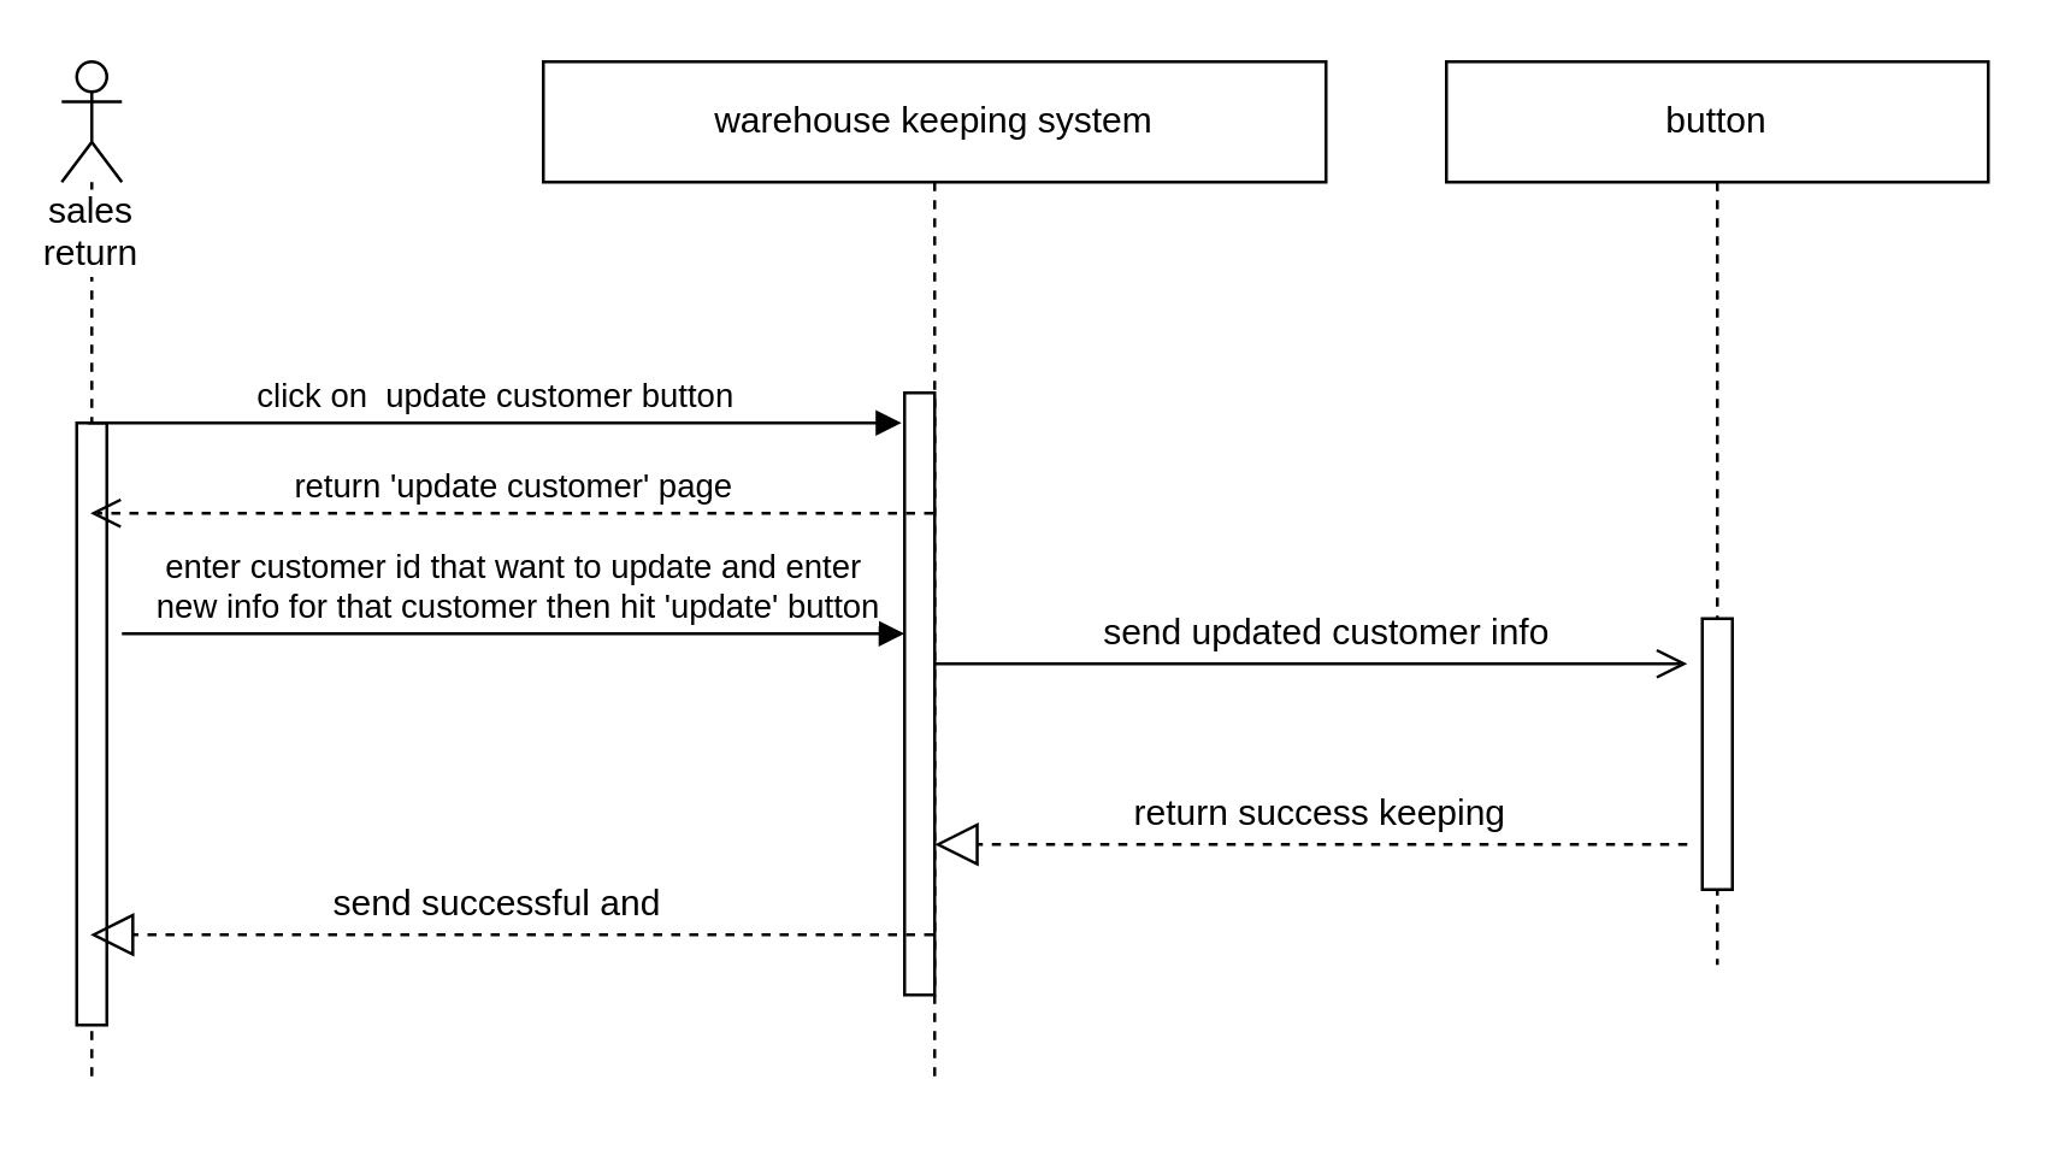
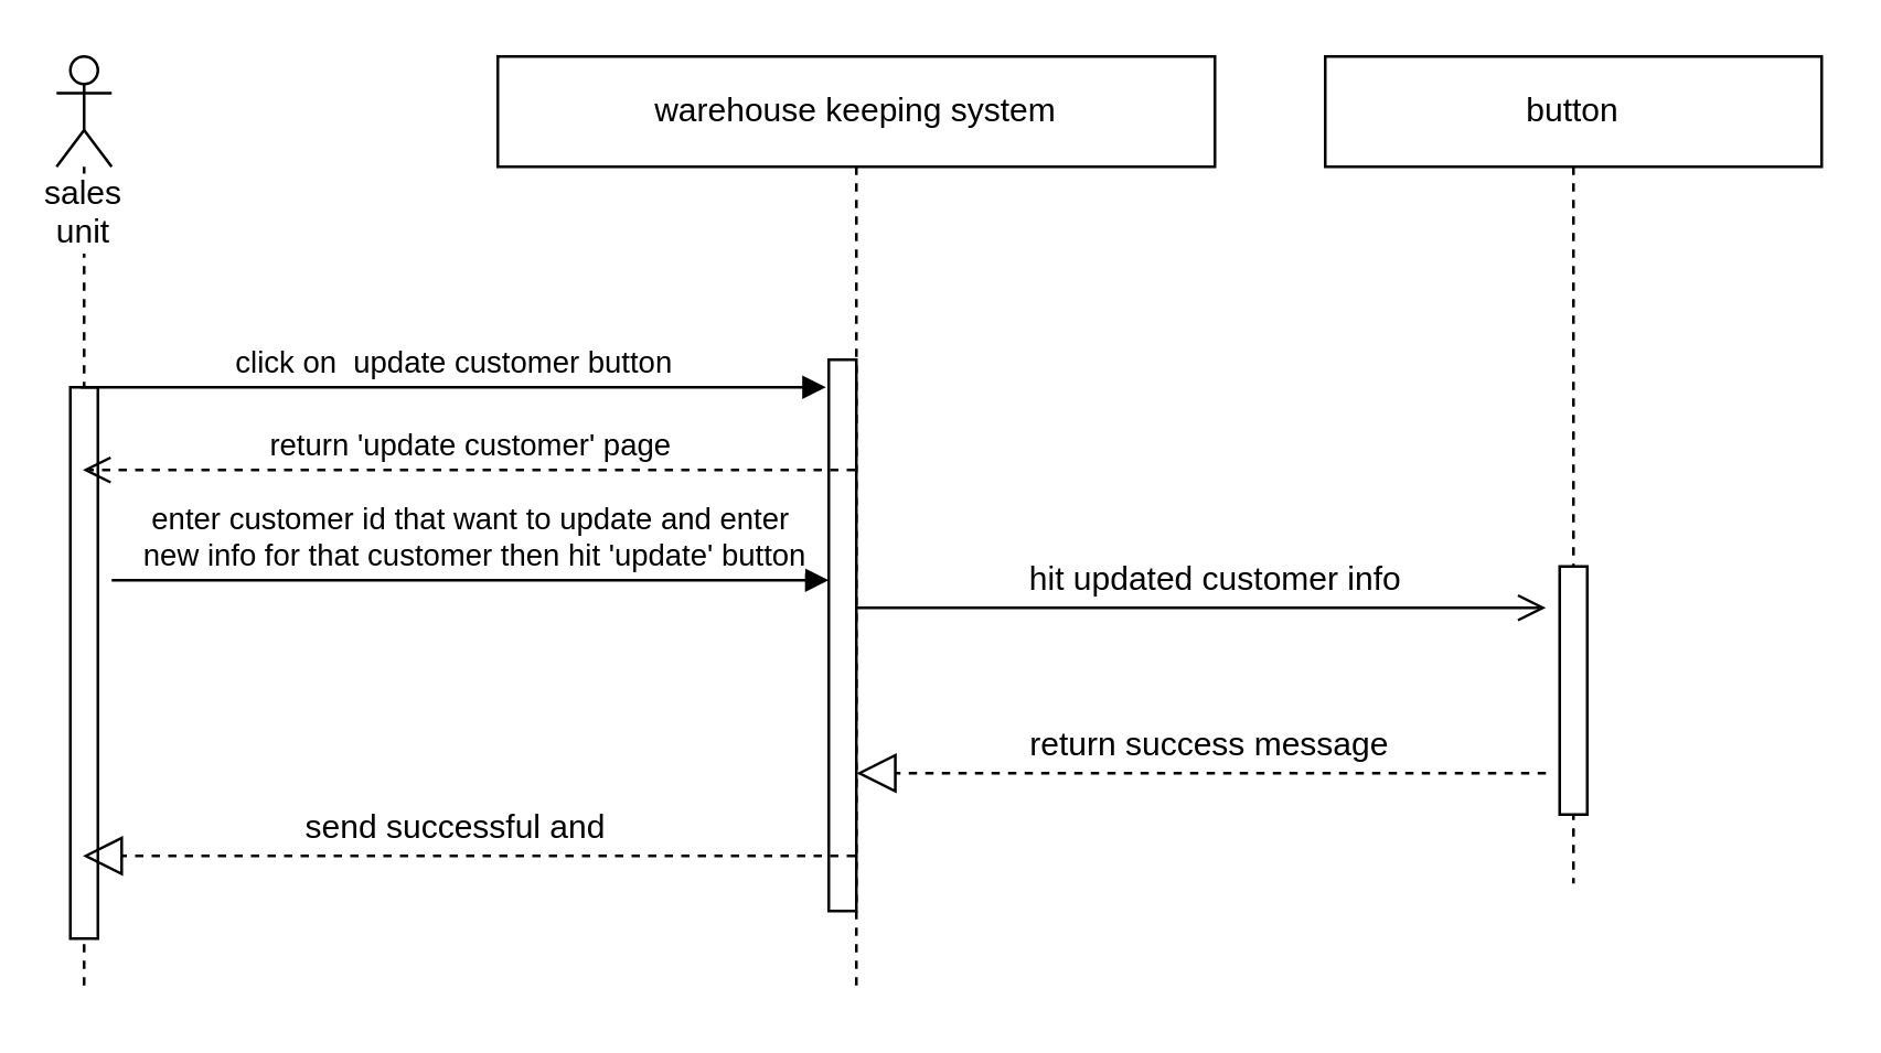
  <mxCell id="0" />
  <mxCell id="1" parent="0" />
- <mxCell id="2" value="sales return" style="shape=umlLifeline;participant=umlActor;perimeter=lifelinePerimeter;whiteSpace=wrap;html=1;container=1;collapsible=0;recursiveResize=0;verticalAlign=top;spacingTop=36;labelBackgroundColor=#ffffff;outlineConnect=0;" parent="1" vertex="1"><mxGeometry x="20" y="20" width="20" height="340" as="geometry" /></mxCell>
+ <mxCell id="2" value="sales unit" style="shape=umlLifeline;participant=umlActor;perimeter=lifelinePerimeter;whiteSpace=wrap;html=1;container=1;collapsible=0;recursiveResize=0;verticalAlign=top;spacingTop=36;labelBackgroundColor=#ffffff;outlineConnect=0;" parent="1" vertex="1"><mxGeometry x="20" y="20" width="20" height="340" as="geometry" /></mxCell>
  <mxCell id="3" value="" style="html=1;points=[];perimeter=orthogonalPerimeter;" parent="2" vertex="1"><mxGeometry x="5" y="120" width="10" height="200" as="geometry" /></mxCell>
  <mxCell id="4" value="warehouse keeping system" style="shape=umlLifeline;perimeter=lifelinePerimeter;whiteSpace=wrap;html=1;container=1;collapsible=0;recursiveResize=0;outlineConnect=0;" parent="1" vertex="1"><mxGeometry x="180" y="20" width="260" height="340" as="geometry" /></mxCell>
  <mxCell id="5" value="" style="html=1;points=[];perimeter=orthogonalPerimeter;" parent="4" vertex="1"><mxGeometry x="120" y="110" width="10" height="200" as="geometry" /></mxCell>
  <mxCell id="6" value="click on&amp;nbsp; update customer&amp;nbsp;button" style="html=1;verticalAlign=bottom;endArrow=block;" parent="1" edge="1"><mxGeometry width="80" relative="1" as="geometry"><mxPoint x="28.667" y="140" as="sourcePoint" /><mxPoint x="299" y="140" as="targetPoint" /><Array as="points"><mxPoint x="69" y="140" /><mxPoint x="199" y="140" /></Array></mxGeometry></mxCell>
  <mxCell id="7" value="button" style="shape=umlLifeline;perimeter=lifelinePerimeter;whiteSpace=wrap;html=1;container=1;collapsible=0;recursiveResize=0;outlineConnect=0;" parent="1" vertex="1"><mxGeometry x="480" y="20" width="180" height="300" as="geometry" /></mxCell>
  <mxCell id="8" value="" style="html=1;points=[];perimeter=orthogonalPerimeter;" parent="7" vertex="1"><mxGeometry x="85" y="185" width="10" height="90" as="geometry" /></mxCell>
  <mxCell id="9" value="enter customer id that want to update and enter&lt;br&gt;&amp;nbsp;new info for that customer then hit 'update' button" style="html=1;verticalAlign=bottom;endArrow=block;" parent="1" target="5" edge="1"><mxGeometry width="80" relative="1" as="geometry"><mxPoint x="40" y="210" as="sourcePoint" /><mxPoint x="120" y="179.5" as="targetPoint" /><Array as="points"><mxPoint x="150" y="210" /></Array></mxGeometry></mxCell>
  <mxCell id="10" value="" style="html=1;verticalAlign=bottom;endArrow=open;endSize=8;" parent="1" source="5" edge="1"><mxGeometry relative="1" as="geometry"><mxPoint x="420" y="210" as="sourcePoint" /><mxPoint x="560" y="220" as="targetPoint" /></mxGeometry></mxCell>
  <mxCell id="11" value="return 'update customer' page" style="html=1;verticalAlign=bottom;endArrow=open;dashed=1;endSize=8;" parent="1" source="4" edge="1" target="2"><mxGeometry x="-0.003" relative="1" as="geometry"><mxPoint x="265" y="190" as="sourcePoint" /><mxPoint x="40" y="190" as="targetPoint" /><Array as="points"><mxPoint x="170" y="170" /></Array><mxPoint as="offset" /></mxGeometry></mxCell>
- <mxCell id="12" value="return success keeping&amp;nbsp;" style="text;html=1;strokeColor=none;fillColor=none;align=center;verticalAlign=middle;whiteSpace=wrap;rounded=0;" parent="1" vertex="1"><mxGeometry x="330" y="260" width="220" height="20" as="geometry" /></mxCell>
+ <mxCell id="12" value="return success message&amp;nbsp;" style="text;html=1;strokeColor=none;fillColor=none;align=center;verticalAlign=middle;whiteSpace=wrap;rounded=0;" parent="1" vertex="1"><mxGeometry x="330" y="260" width="220" height="20" as="geometry" /></mxCell>
  <mxCell id="13" value="" style="endArrow=block;dashed=1;endFill=0;endSize=12;html=1;" parent="1" source="4" target="2" edge="1"><mxGeometry width="160" relative="1" as="geometry"><mxPoint x="250" y="230" as="sourcePoint" /><mxPoint x="410" y="230" as="targetPoint" /><Array as="points"><mxPoint x="160" y="310" /></Array></mxGeometry></mxCell>
  <mxCell id="14" value="send successful and" style="text;html=1;strokeColor=none;fillColor=none;align=center;verticalAlign=middle;whiteSpace=wrap;rounded=0;" parent="1" vertex="1"><mxGeometry x="70" y="290" width="190" height="20" as="geometry" /></mxCell>
- <mxCell id="15" value="send updated customer info" style="text;html=1;align=center;verticalAlign=middle;resizable=0;points=[];autosize=1;" vertex="1" parent="1"><mxGeometry x="360" y="200" width="160" height="20" as="geometry" /></mxCell>
+ <mxCell id="15" value="hit updated customer info" style="text;html=1;align=center;verticalAlign=middle;resizable=0;points=[];autosize=1;" vertex="1" parent="1"><mxGeometry x="360" y="200" width="160" height="20" as="geometry" /></mxCell>
  <mxCell id="16" value="" style="endArrow=block;dashed=1;endFill=0;endSize=12;html=1;" edge="1" parent="1"><mxGeometry width="160" relative="1" as="geometry"><mxPoint x="560" y="280" as="sourcePoint" /><mxPoint x="309.997" y="280" as="targetPoint" /><Array as="points"><mxPoint x="460.33" y="280" /></Array></mxGeometry></mxCell>
